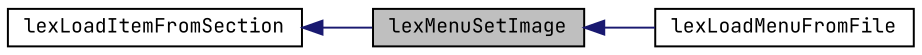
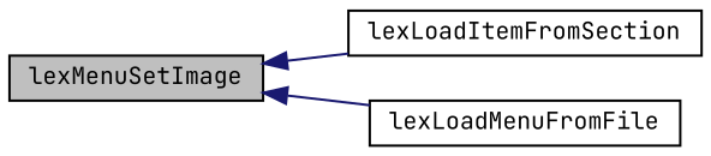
  digraph {
    fontname="JetBrains Mono"
    rankdir=LR
    node [color=black fillcolor=white fontname="JetBrains Mono" fontsize=10 shape=record style=filled]
    edge [color=midnightblue dir=back fontname="JetBrains Mono" fontsize=10 labelfontname=Helvetica labelfontsize=10 style=solid]
    n1 [fillcolor=grey75 fontcolor=black height=0.2 label=lexMenuSetImage width=0.4]
    n2 [height=0.2 label=lexLoadItemFromSection width=0.4]
    n3 [height=0.2 label=lexLoadMenuFromFile width=0.4]
-   n2 -> n1
+   n1 -> n2
    n1 -> n3
  }
